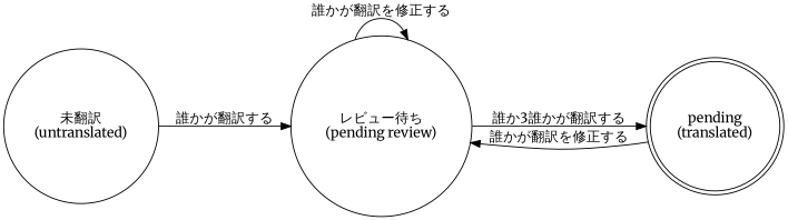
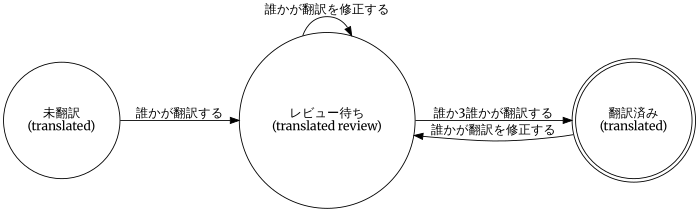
  digraph {
    fontname=Merriweather
    rankdir=LR
    node [fontname=Merriweather shape=circle]
    edge [fontname=Merriweather]
-   n1 [label="未翻訳\n(untranslated)"]
-   n2 [label="レビュー待ち\n(pending review)"]
-   n3 [label="pending\n(translated)" shape=doublecircle]
+   n1 [label="未翻訳\n(translated)"]
+   n2 [label="レビュー待ち\n(translated review)"]
+   n3 [label="翻訳済み\n(translated)" shape=doublecircle]
    n1 -> n2 [label="誰かが翻訳する"]
    n2 -> n2 [label="誰かが翻訳を修正する"]
    n2 -> n3 [label="誰か3誰かが翻訳する"]
    n3 -> n2 [label="誰かが翻訳を修正する"]
  }
